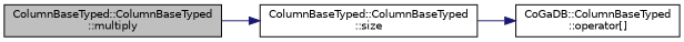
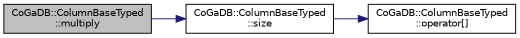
  digraph {
    rankdir=LR
    node [color=black fillcolor=white fontname=Helvetica fontsize=10 shape=record style=filled]
    edge [color=midnightblue fontname=Helvetica fontsize=10 labelfontname=Helvetica labelfontsize=10 style=solid]
-   n1 [fillcolor=grey75 fontcolor=black height=0.2 label="ColumnBaseTyped::ColumnBaseTyped\l::multiply" width=0.4]
-   n2 [height=0.2 label="ColumnBaseTyped::ColumnBaseTyped\l::size" width=0.4]
+   n1 [fillcolor=grey75 fontcolor=black height=0.2 label="CoGaDB::ColumnBaseTyped\l::multiply" width=0.4]
+   n2 [height=0.2 label="CoGaDB::ColumnBaseTyped\l::size" width=0.4]
    n3 [height=0.2 label="CoGaDB::ColumnBaseTyped\l::operator[]" width=0.4]
    n1 -> n2
    n2 -> n3
  }
